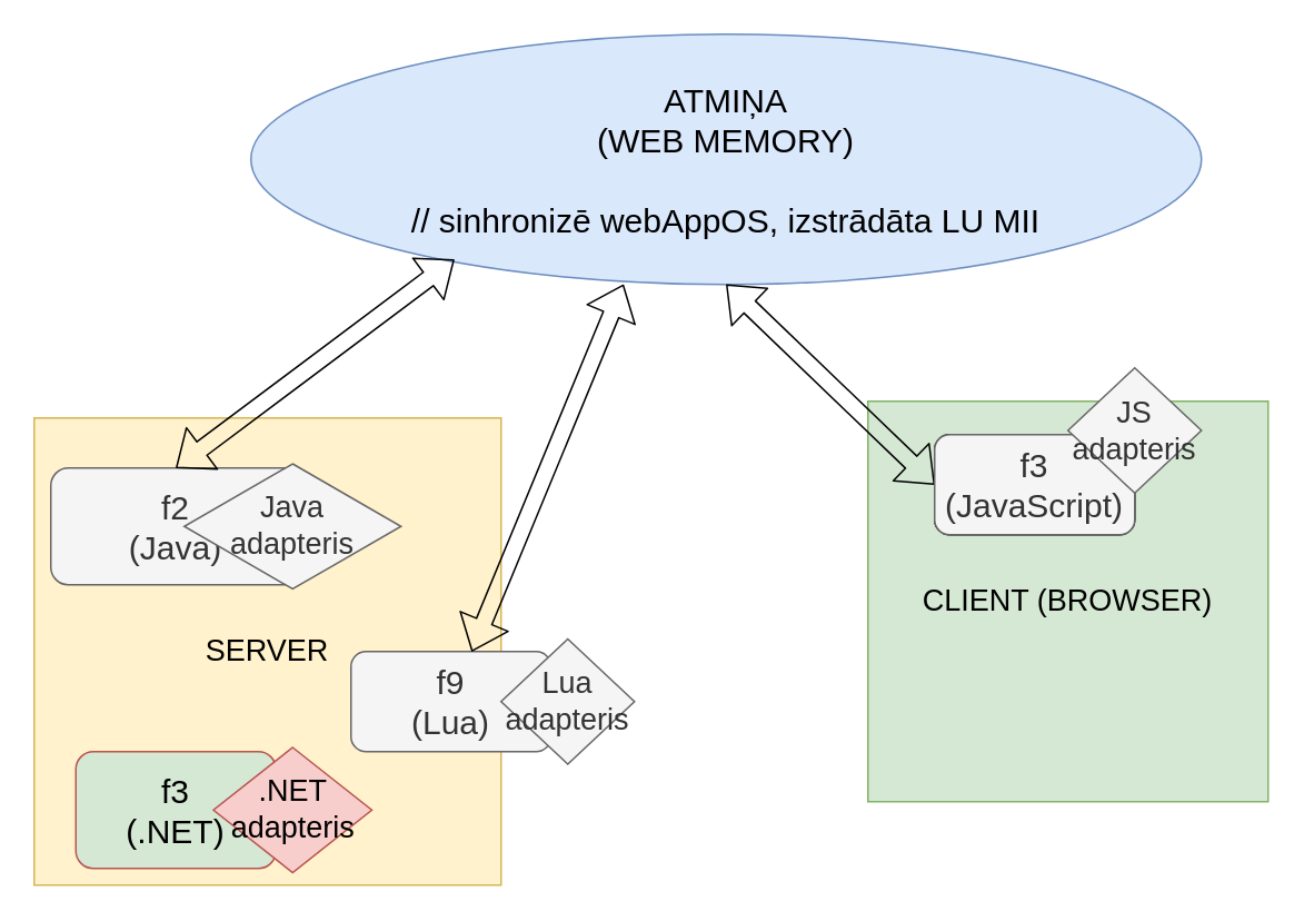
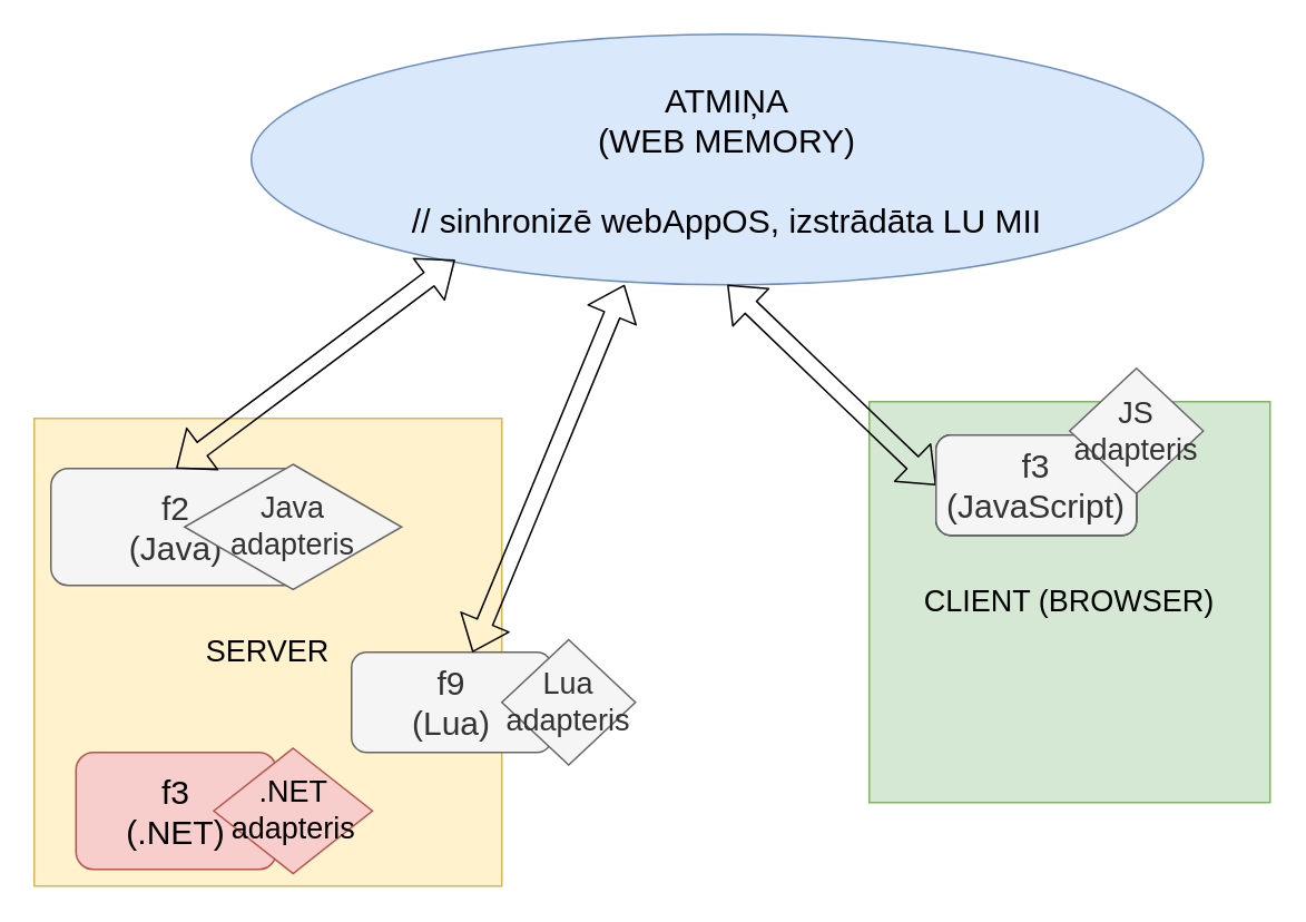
  <mxCell id="0" />
  <mxCell id="1" parent="0" />
  <mxCell id="2" value="&lt;font style=&quot;font-size: 18px&quot;&gt;SERVER&lt;/font&gt;" style="whiteSpace=wrap;html=1;aspect=fixed;fillColor=#fff2cc;strokeColor=#d6b656;" parent="1" vertex="1"><mxGeometry x="20" y="250" width="280" height="280" as="geometry" /></mxCell>
  <mxCell id="3" value="&lt;span style=&quot;font-size: 18px&quot;&gt;CLIENT (BROWSER)&lt;/span&gt;" style="whiteSpace=wrap;html=1;aspect=fixed;fillColor=#d5e8d4;strokeColor=#82b366;" parent="1" vertex="1"><mxGeometry x="520" y="240" width="240" height="240" as="geometry" /></mxCell>
  <mxCell id="4" value="&lt;font style=&quot;font-size: 20px&quot;&gt;ATMIŅA&lt;br&gt;(WEB MEMORY)&lt;br&gt;&lt;br&gt;// sinhronizē webAppOS, izstrādāta LU MII&lt;br&gt;&lt;/font&gt;" style="ellipse;whiteSpace=wrap;html=1;fillColor=#dae8fc;strokeColor=#6c8ebf;" parent="1" vertex="1"><mxGeometry x="150" y="20" width="570" height="150" as="geometry" /></mxCell>
  <mxCell id="5" value="&lt;font style=&quot;font-size: 20px&quot;&gt;f2&lt;br&gt;(Java)&lt;br&gt;&lt;/font&gt;" style="rounded=1;whiteSpace=wrap;html=1;fillColor=#f5f5f5;fontColor=#333333;strokeColor=#666666;" parent="1" vertex="1"><mxGeometry x="30" y="280" width="150" height="70" as="geometry" /></mxCell>
  <mxCell id="6" value="&lt;font style=&quot;font-size: 20px&quot;&gt;f9&lt;br&gt;(Lua)&lt;br&gt;&lt;/font&gt;" style="rounded=1;whiteSpace=wrap;html=1;fillColor=#f5f5f5;fontColor=#333333;strokeColor=#666666;" parent="1" vertex="1"><mxGeometry x="210" y="390" width="120" height="60" as="geometry" /></mxCell>
  <mxCell id="7" value="&lt;font style=&quot;font-size: 20px&quot;&gt;f3&lt;br&gt;(JavaScript)&lt;br&gt;&lt;/font&gt;" style="rounded=1;whiteSpace=wrap;html=1;" parent="1" vertex="1"><mxGeometry x="560" y="260" width="120" height="60" as="geometry" /></mxCell>
  <mxCell id="8" value="&lt;font style=&quot;font-size: 18px&quot;&gt;Java &lt;br&gt;adapteris&lt;/font&gt;" style="rhombus;whiteSpace=wrap;html=1;fillColor=#f5f5f5;fontColor=#333333;strokeColor=#666666;" parent="1" vertex="1"><mxGeometry x="110" y="277.5" width="130" height="75" as="geometry" /></mxCell>
  <mxCell id="9" value="&lt;font style=&quot;font-size: 18px&quot;&gt;Lua&lt;br&gt;adapteris&lt;/font&gt;" style="rhombus;whiteSpace=wrap;html=1;fillColor=#f5f5f5;fontColor=#333333;strokeColor=#666666;" parent="1" vertex="1"><mxGeometry x="300" y="382.5" width="80" height="75" as="geometry" /></mxCell>
  <mxCell id="10" value="" style="shape=flexArrow;endArrow=classic;startArrow=classic;html=1;entryX=0.392;entryY=1;entryDx=0;entryDy=0;entryPerimeter=0;" parent="1" source="6" target="4" edge="1"><mxGeometry width="50" height="50" relative="1" as="geometry"><mxPoint x="380" y="440" as="sourcePoint" /><mxPoint x="430" y="390" as="targetPoint" /></mxGeometry></mxCell>
  <mxCell id="11" value="" style="shape=flexArrow;endArrow=classic;startArrow=classic;html=1;entryX=0.214;entryY=0.9;entryDx=0;entryDy=0;entryPerimeter=0;exitX=0.5;exitY=0;exitDx=0;exitDy=0;" parent="1" source="5" target="4" edge="1"><mxGeometry width="50" height="50" relative="1" as="geometry"><mxPoint x="190" y="260" as="sourcePoint" /><mxPoint x="290.87" y="60" as="targetPoint" /></mxGeometry></mxCell>
  <mxCell id="12" value="" style="shape=flexArrow;endArrow=classic;startArrow=classic;html=1;entryX=0.5;entryY=1;entryDx=0;entryDy=0;exitX=0;exitY=0.5;exitDx=0;exitDy=0;" edge="1" parent="1" source="7" target="4"><mxGeometry width="50" height="50" relative="1" as="geometry"><mxPoint x="420.003" y="620" as="sourcePoint" /><mxPoint x="511.03" y="400" as="targetPoint" /></mxGeometry></mxCell>
- <mxCell id="13" value="&lt;font style=&quot;font-size: 20px&quot;&gt;f3&lt;br&gt;(.NET)&lt;br&gt;&lt;/font&gt;" style="rounded=1;whiteSpace=wrap;html=1;fillColor=#d5e8d4;strokeColor=#b85450;" vertex="1" parent="1"><mxGeometry x="45" y="450" width="120" height="70" as="geometry" /></mxCell>
+ <mxCell id="13" value="&lt;font style=&quot;font-size: 20px&quot;&gt;f3&lt;br&gt;(.NET)&lt;br&gt;&lt;/font&gt;" style="rounded=1;whiteSpace=wrap;html=1;fillColor=#f8cecc;strokeColor=#b85450;" vertex="1" parent="1"><mxGeometry x="45" y="450" width="120" height="70" as="geometry" /></mxCell>
  <mxCell id="14" value="&lt;font style=&quot;font-size: 18px&quot;&gt;.NET&lt;br&gt;adapteris&lt;/font&gt;" style="rhombus;whiteSpace=wrap;html=1;fillColor=#f8cecc;strokeColor=#b85450;" vertex="1" parent="1"><mxGeometry x="127.5" y="447.5" width="95" height="75" as="geometry" /></mxCell>
  <mxCell id="15" value="&lt;font style=&quot;font-size: 20px&quot;&gt;f3&lt;br&gt;(JavaScript)&lt;br&gt;&lt;/font&gt;" style="rounded=1;whiteSpace=wrap;html=1;fillColor=#f5f5f5;fontColor=#333333;strokeColor=#666666;" vertex="1" parent="1"><mxGeometry x="560" y="260" width="120" height="60" as="geometry" /></mxCell>
  <mxCell id="16" value="&lt;font style=&quot;font-size: 18px&quot;&gt;JS&lt;br&gt;adapteris&lt;/font&gt;" style="rhombus;whiteSpace=wrap;html=1;fillColor=#f5f5f5;fontColor=#333333;strokeColor=#666666;" parent="1" vertex="1"><mxGeometry x="640" y="220" width="80" height="75" as="geometry" /></mxCell>
